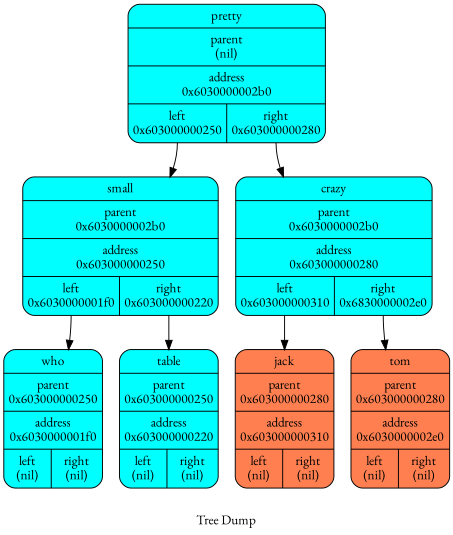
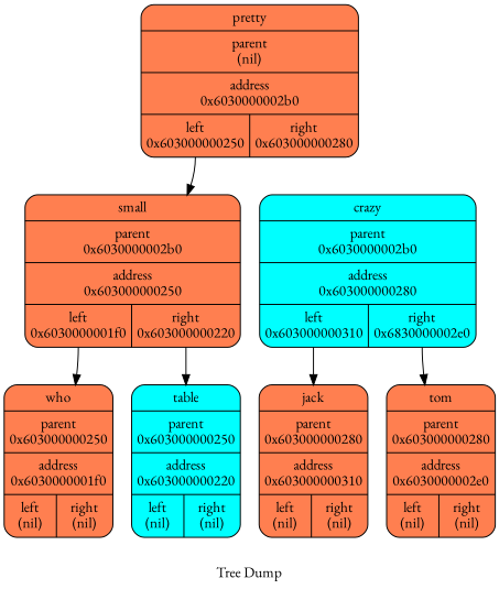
  digraph {
    fontname="EB Garamond"
    label="Tree Dump"
    rankdir=TB
    node [fillcolor=aqua fontcolor="#000000" fontname="EB Garamond" margin=0.075 shape=Mrecord style=filled]
    edge [fontname="EB Garamond" tailport=left]
-   n1 [label="{<name>pretty | parent\n(nil) | <f0> address\n0x6030000002b0| {<left>left\n0x603000000250 | <right>right\n0x603000000280\n}}"]
-   n2 [label="{<name>small | parent\n0x6030000002b0 | <f0> address\n0x603000000250| {<left>left\n0x6030000001f0 | <right>right\n0x603000000220\n}}"]
+   n1 [fillcolor=coral label="{<name>pretty | parent\n(nil) | <f0> address\n0x6030000002b0| {<left>left\n0x603000000250 | <right>right\n0x603000000280\n}}"]
+   n2 [fillcolor=coral label="{<name>small | parent\n0x6030000002b0 | <f0> address\n0x603000000250| {<left>left\n0x6030000001f0 | <right>right\n0x603000000220\n}}"]
    n3 [label="{<name>crazy | parent\n0x6030000002b0 | <f0> address\n0x603000000280| {<left>left\n0x603000000310 | <right>right\n0x6830000002e0\n}}"]
-   n4 [label="{<name>who | parent\n0x603000000250 | <f0> address\n0x6030000001f0| {<left>left\n(nil) | <right>right\n(nil)\n}}"]
+   n4 [fillcolor=coral label="{<name>who | parent\n0x603000000250 | <f0> address\n0x6030000001f0| {<left>left\n(nil) | <right>right\n(nil)\n}}"]
    n5 [label="{<name>table | parent\n0x603000000250 | <f0> address\n0x603000000220| {<left>left\n(nil) | <right>right\n(nil)\n}}"]
    n6 [fillcolor=coral label="{<name>jack | parent\n0x603000000280 | <f0> address\n0x603000000310| {<left>left\n(nil) | <right>right\n(nil)\n}}"]
    n7 [fillcolor=coral label="{<name>tom | parent\n0x603000000280 | <f0> address\n0x6030000002e0| {<left>left\n(nil) | <right>right\n(nil)\n}}"]
    n1 -> n2
-   n1 -> n3 [tailport=right]
    n2 -> n4
    n2 -> n5 [tailport=right]
    n3 -> n6
    n3 -> n7 [tailport=right]
  }
